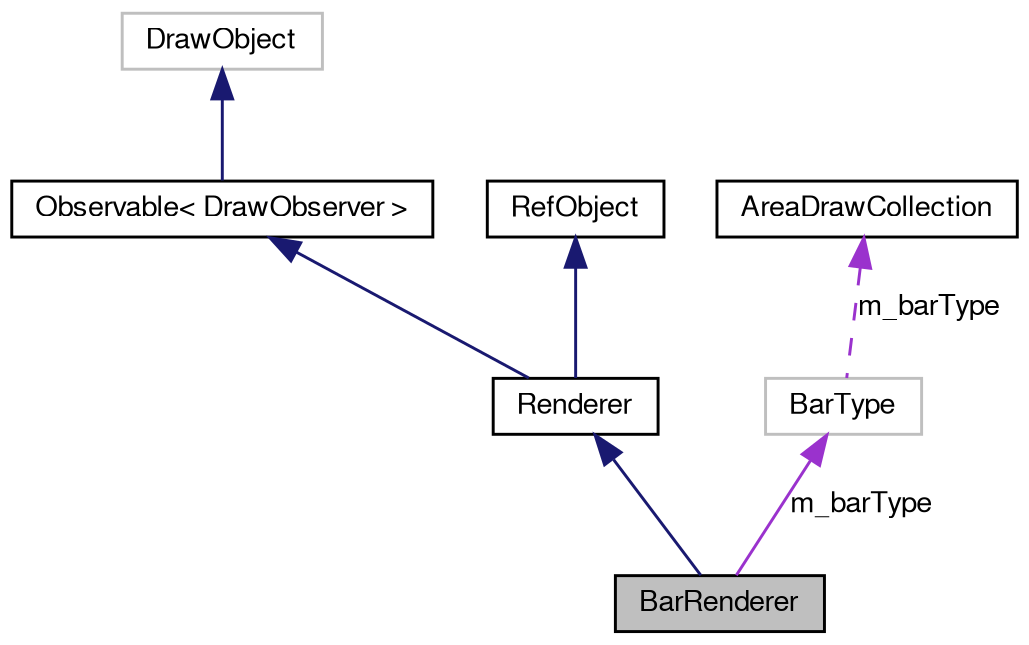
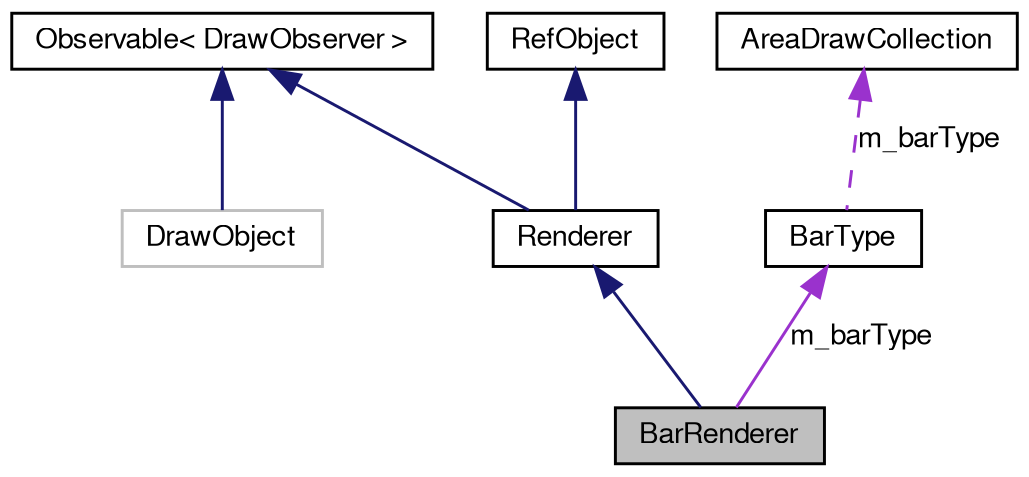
  digraph {
    node [color=black fontname=FreeSans fontsize=10 shape=record]
    edge [color=midnightblue dir=back fontname=FreeSans fontsize=10 labelfontname=FreeSans labelfontsize=10 style=solid]
    n1 [fillcolor=grey75 fontcolor=black height=0.2 label=BarRenderer style=filled width=0.4]
    n2 [height=0.2 label=Renderer width=0.4]
    n3 [color=grey75 height=0.2 label=DrawObject width=0.4]
    n4 [height=0.2 label="Observable\< DrawObserver \>" width=0.4]
    n5 [height=0.2 label=RefObject width=0.4]
-   n6 [color=grey75 height=0.2 label=BarType width=0.4]
+   n6 [height=0.2 label=BarType width=0.4]
    n7 [height=0.2 label=AreaDrawCollection width=0.4]
    n2 -> n1
    n4 -> n2
-   n3 -> n4
+   n4 -> n3
    n5 -> n2
    n6 -> n1 [color=darkorchid3 label=m_barType]
    n7 -> n6 [color=darkorchid3 label=m_barType style=dashed]
  }
